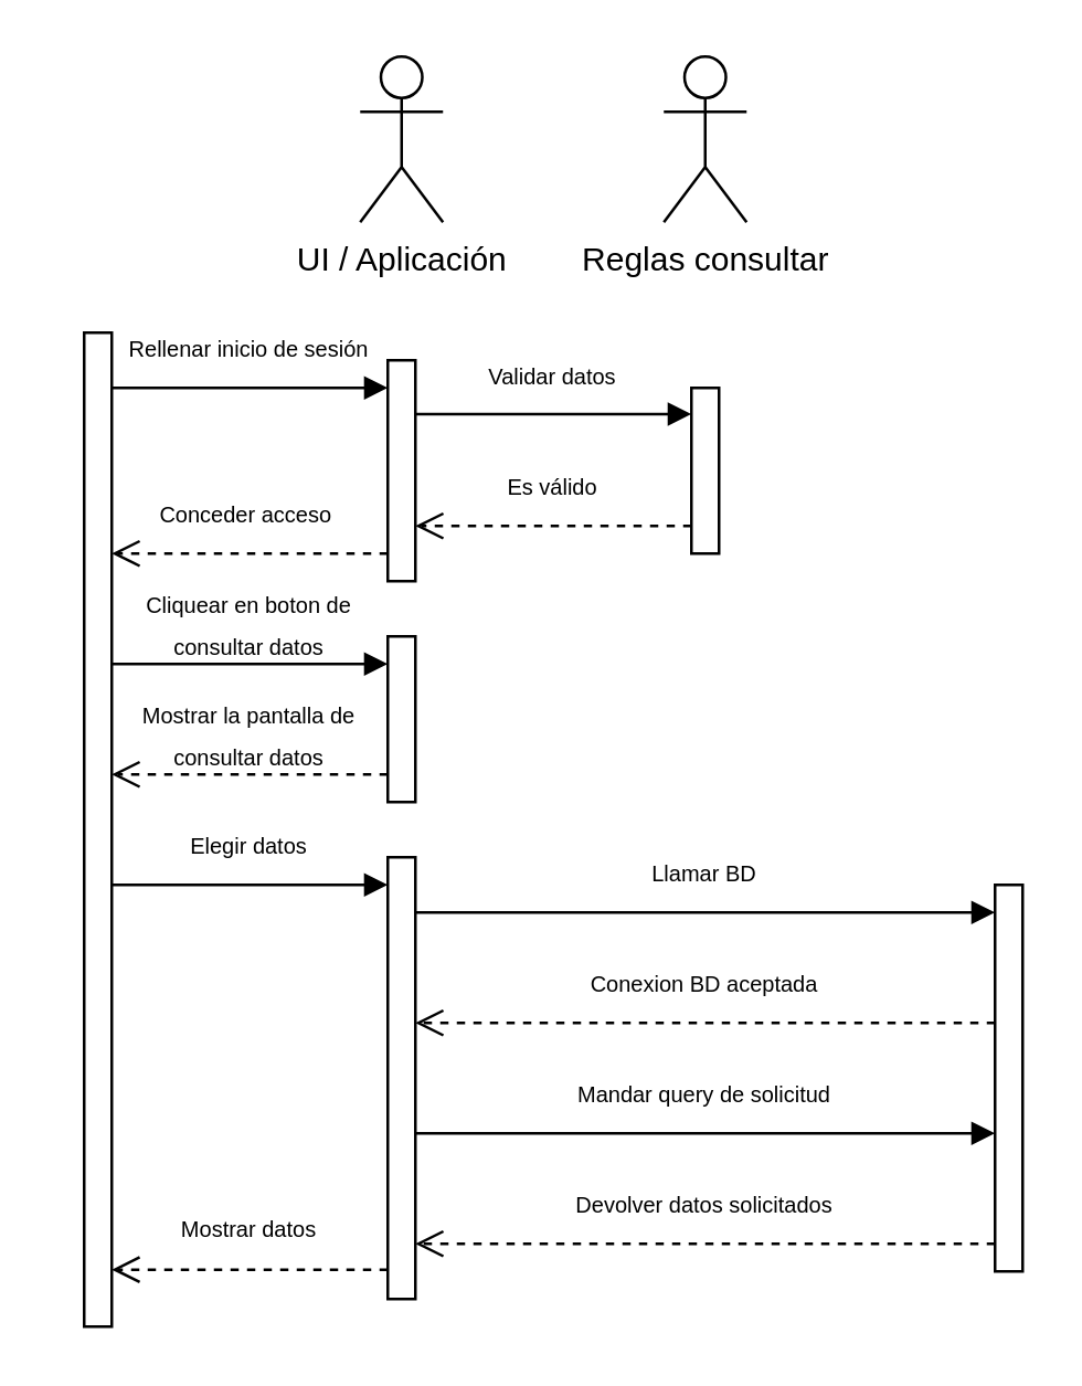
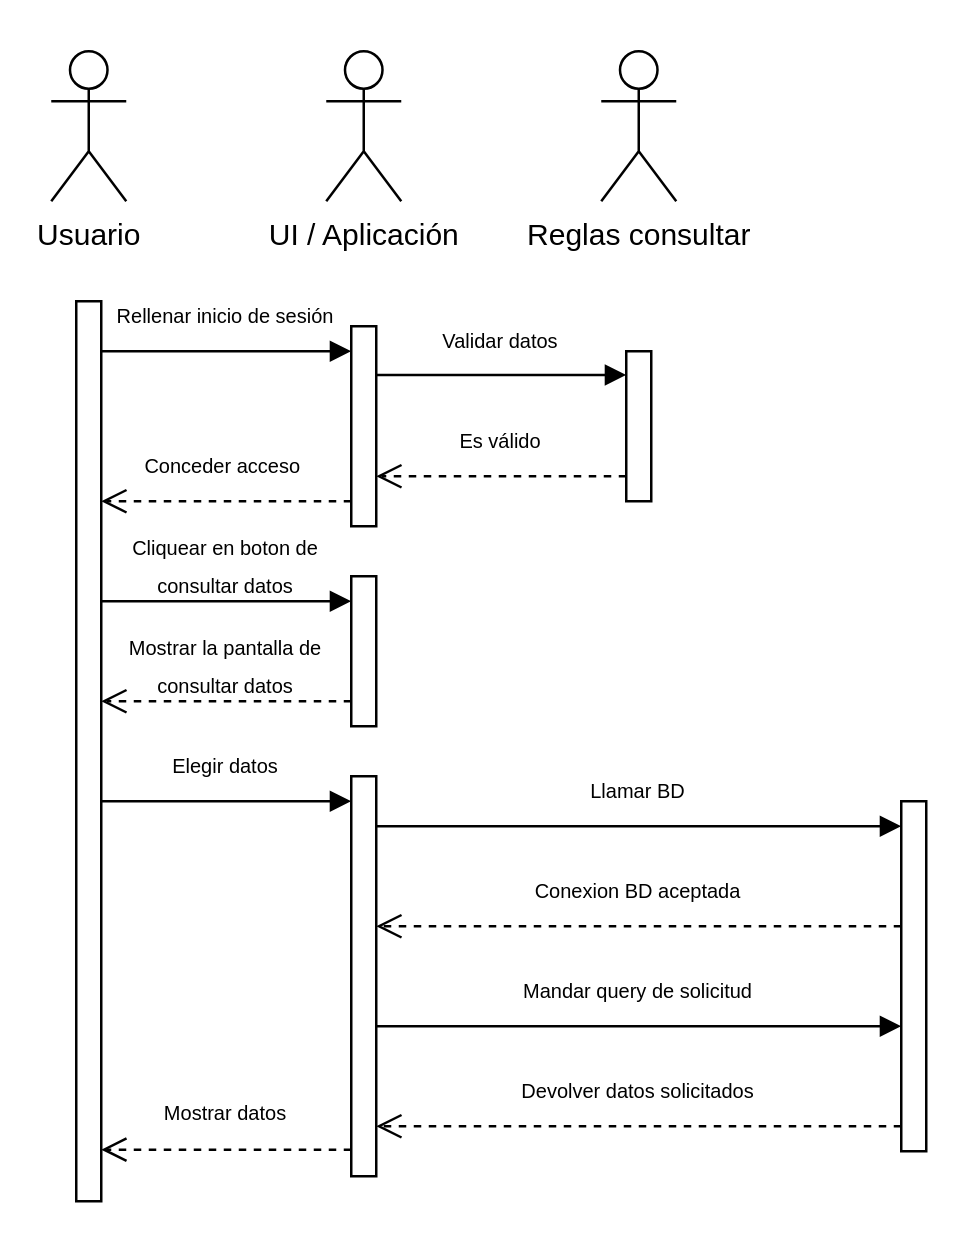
  <mxCell id="0" />
  <mxCell id="1" parent="0" />
+ <mxCell id="2" value="Usuario" style="shape=umlActor;verticalLabelPosition=bottom;verticalAlign=top;html=1;" vertex="1" parent="1"><mxGeometry x="20" y="20" width="30" height="60" as="geometry" /></mxCell>
  <mxCell id="3" value="UI / Aplicación" style="shape=umlActor;verticalLabelPosition=bottom;verticalAlign=top;html=1;" vertex="1" parent="1"><mxGeometry x="130" y="20" width="30" height="60" as="geometry" /></mxCell>
  <mxCell id="4" value="Reglas consultar" style="shape=umlActor;verticalLabelPosition=bottom;verticalAlign=top;html=1;" vertex="1" parent="1"><mxGeometry x="240" y="20" width="30" height="60" as="geometry" /></mxCell>
  <mxCell id="5" value="" style="html=1;points=[[0,0,0,0,5],[0,1,0,0,-5],[1,0,0,0,5],[1,1,0,0,-5]];perimeter=orthogonalPerimeter;outlineConnect=0;targetShapes=umlLifeline;portConstraint=eastwest;newEdgeStyle={&quot;curved&quot;:0,&quot;rounded&quot;:0};" vertex="1" parent="1"><mxGeometry x="30" y="120" width="10" height="360" as="geometry" /></mxCell>
  <mxCell id="6" value="" style="html=1;points=[[0,0,0,0,5],[0,1,0,0,-5],[1,0,0,0,5],[1,1,0,0,-5]];perimeter=orthogonalPerimeter;outlineConnect=0;targetShapes=umlLifeline;portConstraint=eastwest;newEdgeStyle={&quot;curved&quot;:0,&quot;rounded&quot;:0};" vertex="1" parent="1"><mxGeometry x="140" y="130" width="10" height="80" as="geometry" /></mxCell>
  <mxCell id="7" value="" style="endArrow=block;endFill=1;html=1;edgeStyle=orthogonalEdgeStyle;align=left;verticalAlign=top;rounded=0;" edge="1" parent="1"><mxGeometry x="-1" relative="1" as="geometry"><mxPoint x="40" y="140" as="sourcePoint" /><mxPoint x="140" y="140" as="targetPoint" /></mxGeometry></mxCell>
  <mxCell id="8" value="" style="html=1;points=[[0,0,0,0,5],[0,1,0,0,-5],[1,0,0,0,5],[1,1,0,0,-5]];perimeter=orthogonalPerimeter;outlineConnect=0;targetShapes=umlLifeline;portConstraint=eastwest;newEdgeStyle={&quot;curved&quot;:0,&quot;rounded&quot;:0};" vertex="1" parent="1"><mxGeometry x="250" y="140" width="10" height="60" as="geometry" /></mxCell>
  <mxCell id="9" value="" style="endArrow=block;endFill=1;html=1;edgeStyle=orthogonalEdgeStyle;align=left;verticalAlign=top;rounded=0;" edge="1" parent="1"><mxGeometry x="-1" relative="1" as="geometry"><mxPoint x="150" y="149.5" as="sourcePoint" /><mxPoint x="250" y="149.5" as="targetPoint" /></mxGeometry></mxCell>
  <mxCell id="10" value="" style="html=1;points=[[0,0,0,0,5],[0,1,0,0,-5],[1,0,0,0,5],[1,1,0,0,-5]];perimeter=orthogonalPerimeter;outlineConnect=0;targetShapes=umlLifeline;portConstraint=eastwest;newEdgeStyle={&quot;curved&quot;:0,&quot;rounded&quot;:0};" vertex="1" parent="1"><mxGeometry x="140" y="230" width="10" height="60" as="geometry" /></mxCell>
  <mxCell id="11" value="" style="endArrow=block;endFill=1;html=1;edgeStyle=orthogonalEdgeStyle;align=left;verticalAlign=top;rounded=0;" edge="1" parent="1"><mxGeometry x="-1" relative="1" as="geometry"><mxPoint x="40" y="240" as="sourcePoint" /><mxPoint x="140" y="240" as="targetPoint" /></mxGeometry></mxCell>
  <mxCell id="12" value="" style="endArrow=block;endFill=1;html=1;edgeStyle=orthogonalEdgeStyle;align=left;verticalAlign=top;rounded=0;" edge="1" parent="1"><mxGeometry x="-1" relative="1" as="geometry"><mxPoint x="40" y="320" as="sourcePoint" /><mxPoint x="140" y="320" as="targetPoint" /></mxGeometry></mxCell>
  <mxCell id="13" value="" style="html=1;points=[[0,0,0,0,5],[0,1,0,0,-5],[1,0,0,0,5],[1,1,0,0,-5]];perimeter=orthogonalPerimeter;outlineConnect=0;targetShapes=umlLifeline;portConstraint=eastwest;newEdgeStyle={&quot;curved&quot;:0,&quot;rounded&quot;:0};" vertex="1" parent="1"><mxGeometry x="140" y="310" width="10" height="160" as="geometry" /></mxCell>
  <mxCell id="14" value="" style="html=1;points=[[0,0,0,0,5],[0,1,0,0,-5],[1,0,0,0,5],[1,1,0,0,-5]];perimeter=orthogonalPerimeter;outlineConnect=0;targetShapes=umlLifeline;portConstraint=eastwest;newEdgeStyle={&quot;curved&quot;:0,&quot;rounded&quot;:0};" vertex="1" parent="1"><mxGeometry x="360" y="320" width="10" height="140" as="geometry" /></mxCell>
  <mxCell id="15" value="" style="endArrow=block;endFill=1;html=1;edgeStyle=orthogonalEdgeStyle;align=left;verticalAlign=top;rounded=0;" edge="1" parent="1"><mxGeometry x="-1" relative="1" as="geometry"><mxPoint x="150" y="330" as="sourcePoint" /><mxPoint x="360" y="330" as="targetPoint" /></mxGeometry></mxCell>
  <mxCell id="16" value="" style="endArrow=block;endFill=1;html=1;edgeStyle=orthogonalEdgeStyle;align=left;verticalAlign=top;rounded=0;" edge="1" parent="1"><mxGeometry x="-1" relative="1" as="geometry"><mxPoint x="150" y="410" as="sourcePoint" /><mxPoint x="360" y="410" as="targetPoint" /></mxGeometry></mxCell>
  <mxCell id="17" value="" style="html=1;verticalAlign=bottom;endArrow=open;dashed=1;endSize=8;curved=0;rounded=0;" edge="1" parent="1" target="5"><mxGeometry relative="1" as="geometry"><mxPoint x="140" y="200" as="sourcePoint" /><mxPoint x="60" y="200" as="targetPoint" /></mxGeometry></mxCell>
  <mxCell id="18" value="" style="html=1;verticalAlign=bottom;endArrow=open;dashed=1;endSize=8;curved=0;rounded=0;" edge="1" parent="1"><mxGeometry relative="1" as="geometry"><mxPoint x="250" y="190" as="sourcePoint" /><mxPoint x="150" y="190" as="targetPoint" /></mxGeometry></mxCell>
  <mxCell id="19" value="" style="html=1;verticalAlign=bottom;endArrow=open;dashed=1;endSize=8;curved=0;rounded=0;" edge="1" parent="1"><mxGeometry relative="1" as="geometry"><mxPoint x="140" y="280" as="sourcePoint" /><mxPoint x="40" y="280" as="targetPoint" /></mxGeometry></mxCell>
  <mxCell id="20" value="" style="html=1;verticalAlign=bottom;endArrow=open;dashed=1;endSize=8;curved=0;rounded=0;" edge="1" parent="1" source="14"><mxGeometry relative="1" as="geometry"><mxPoint x="250" y="370" as="sourcePoint" /><mxPoint x="150" y="370" as="targetPoint" /></mxGeometry></mxCell>
  <mxCell id="21" value="" style="html=1;verticalAlign=bottom;endArrow=open;dashed=1;endSize=8;curved=0;rounded=0;" edge="1" parent="1"><mxGeometry relative="1" as="geometry"><mxPoint x="360" y="450" as="sourcePoint" /><mxPoint x="150" y="450" as="targetPoint" /></mxGeometry></mxCell>
  <mxCell id="22" value="" style="html=1;verticalAlign=bottom;endArrow=open;dashed=1;endSize=8;curved=0;rounded=0;" edge="1" parent="1"><mxGeometry relative="1" as="geometry"><mxPoint x="140" y="459.35" as="sourcePoint" /><mxPoint x="40" y="459.35" as="targetPoint" /></mxGeometry></mxCell>
  <mxCell id="23" value="&lt;font style=&quot;font-size: 8px;&quot;&gt;Rellenar inicio de sesión&lt;/font&gt;" style="text;html=1;align=center;verticalAlign=middle;whiteSpace=wrap;rounded=0;" vertex="1" parent="1"><mxGeometry x="40" y="110" width="100" height="30" as="geometry" /></mxCell>
  <mxCell id="24" value="&lt;font style=&quot;font-size: 8px;&quot;&gt;Validar datos&lt;/font&gt;" style="text;html=1;align=center;verticalAlign=middle;whiteSpace=wrap;rounded=0;" vertex="1" parent="1"><mxGeometry x="150" y="120" width="100" height="30" as="geometry" /></mxCell>
  <mxCell id="25" value="&lt;font style=&quot;font-size: 8px;&quot;&gt;Es válido&lt;/font&gt;" style="text;html=1;align=center;verticalAlign=middle;whiteSpace=wrap;rounded=0;" vertex="1" parent="1"><mxGeometry x="150" y="160" width="100" height="30" as="geometry" /></mxCell>
  <mxCell id="26" value="&lt;font style=&quot;font-size: 8px;&quot;&gt;Conceder acceso&amp;nbsp;&lt;/font&gt;" style="text;html=1;align=center;verticalAlign=middle;whiteSpace=wrap;rounded=0;" vertex="1" parent="1"><mxGeometry x="40" y="170" width="100" height="30" as="geometry" /></mxCell>
  <mxCell id="27" value="&lt;span style=&quot;font-size: 8px;&quot;&gt;Cliquear en boton de consultar datos&lt;/span&gt;" style="text;html=1;align=center;verticalAlign=middle;whiteSpace=wrap;rounded=0;" vertex="1" parent="1"><mxGeometry x="40" y="210" width="100" height="30" as="geometry" /></mxCell>
  <mxCell id="28" value="&lt;span style=&quot;font-size: 8px;&quot;&gt;Mostrar la pantalla de consultar datos&lt;/span&gt;" style="text;html=1;align=center;verticalAlign=middle;whiteSpace=wrap;rounded=0;" vertex="1" parent="1"><mxGeometry x="40" y="250" width="100" height="30" as="geometry" /></mxCell>
  <mxCell id="29" value="&lt;span style=&quot;font-size: 8px;&quot;&gt;Elegir datos&lt;/span&gt;" style="text;html=1;align=center;verticalAlign=middle;whiteSpace=wrap;rounded=0;" vertex="1" parent="1"><mxGeometry x="40" y="290" width="100" height="30" as="geometry" /></mxCell>
  <mxCell id="30" value="&lt;span style=&quot;font-size: 8px;&quot;&gt;Llamar BD&lt;/span&gt;" style="text;html=1;align=center;verticalAlign=middle;whiteSpace=wrap;rounded=0;" vertex="1" parent="1"><mxGeometry x="150" y="300" width="210" height="30" as="geometry" /></mxCell>
  <mxCell id="31" value="&lt;span style=&quot;font-size: 8px;&quot;&gt;Conexion BD aceptada&lt;/span&gt;" style="text;html=1;align=center;verticalAlign=middle;whiteSpace=wrap;rounded=0;" vertex="1" parent="1"><mxGeometry x="150" y="340" width="210" height="30" as="geometry" /></mxCell>
  <mxCell id="32" value="&lt;span style=&quot;font-size: 8px;&quot;&gt;Mandar query de solicitud&lt;/span&gt;" style="text;html=1;align=center;verticalAlign=middle;whiteSpace=wrap;rounded=0;" vertex="1" parent="1"><mxGeometry x="150" y="380" width="210" height="30" as="geometry" /></mxCell>
  <mxCell id="33" value="&lt;span style=&quot;font-size: 8px;&quot;&gt;Devolver datos solicitados&lt;/span&gt;" style="text;html=1;align=center;verticalAlign=middle;whiteSpace=wrap;rounded=0;" vertex="1" parent="1"><mxGeometry x="150" y="420" width="210" height="30" as="geometry" /></mxCell>
  <mxCell id="34" value="&lt;span style=&quot;font-size: 8px;&quot;&gt;Mostrar datos&lt;/span&gt;" style="text;html=1;align=center;verticalAlign=middle;whiteSpace=wrap;rounded=0;" vertex="1" parent="1"><mxGeometry x="40" y="429.35" width="100" height="30" as="geometry" /></mxCell>
